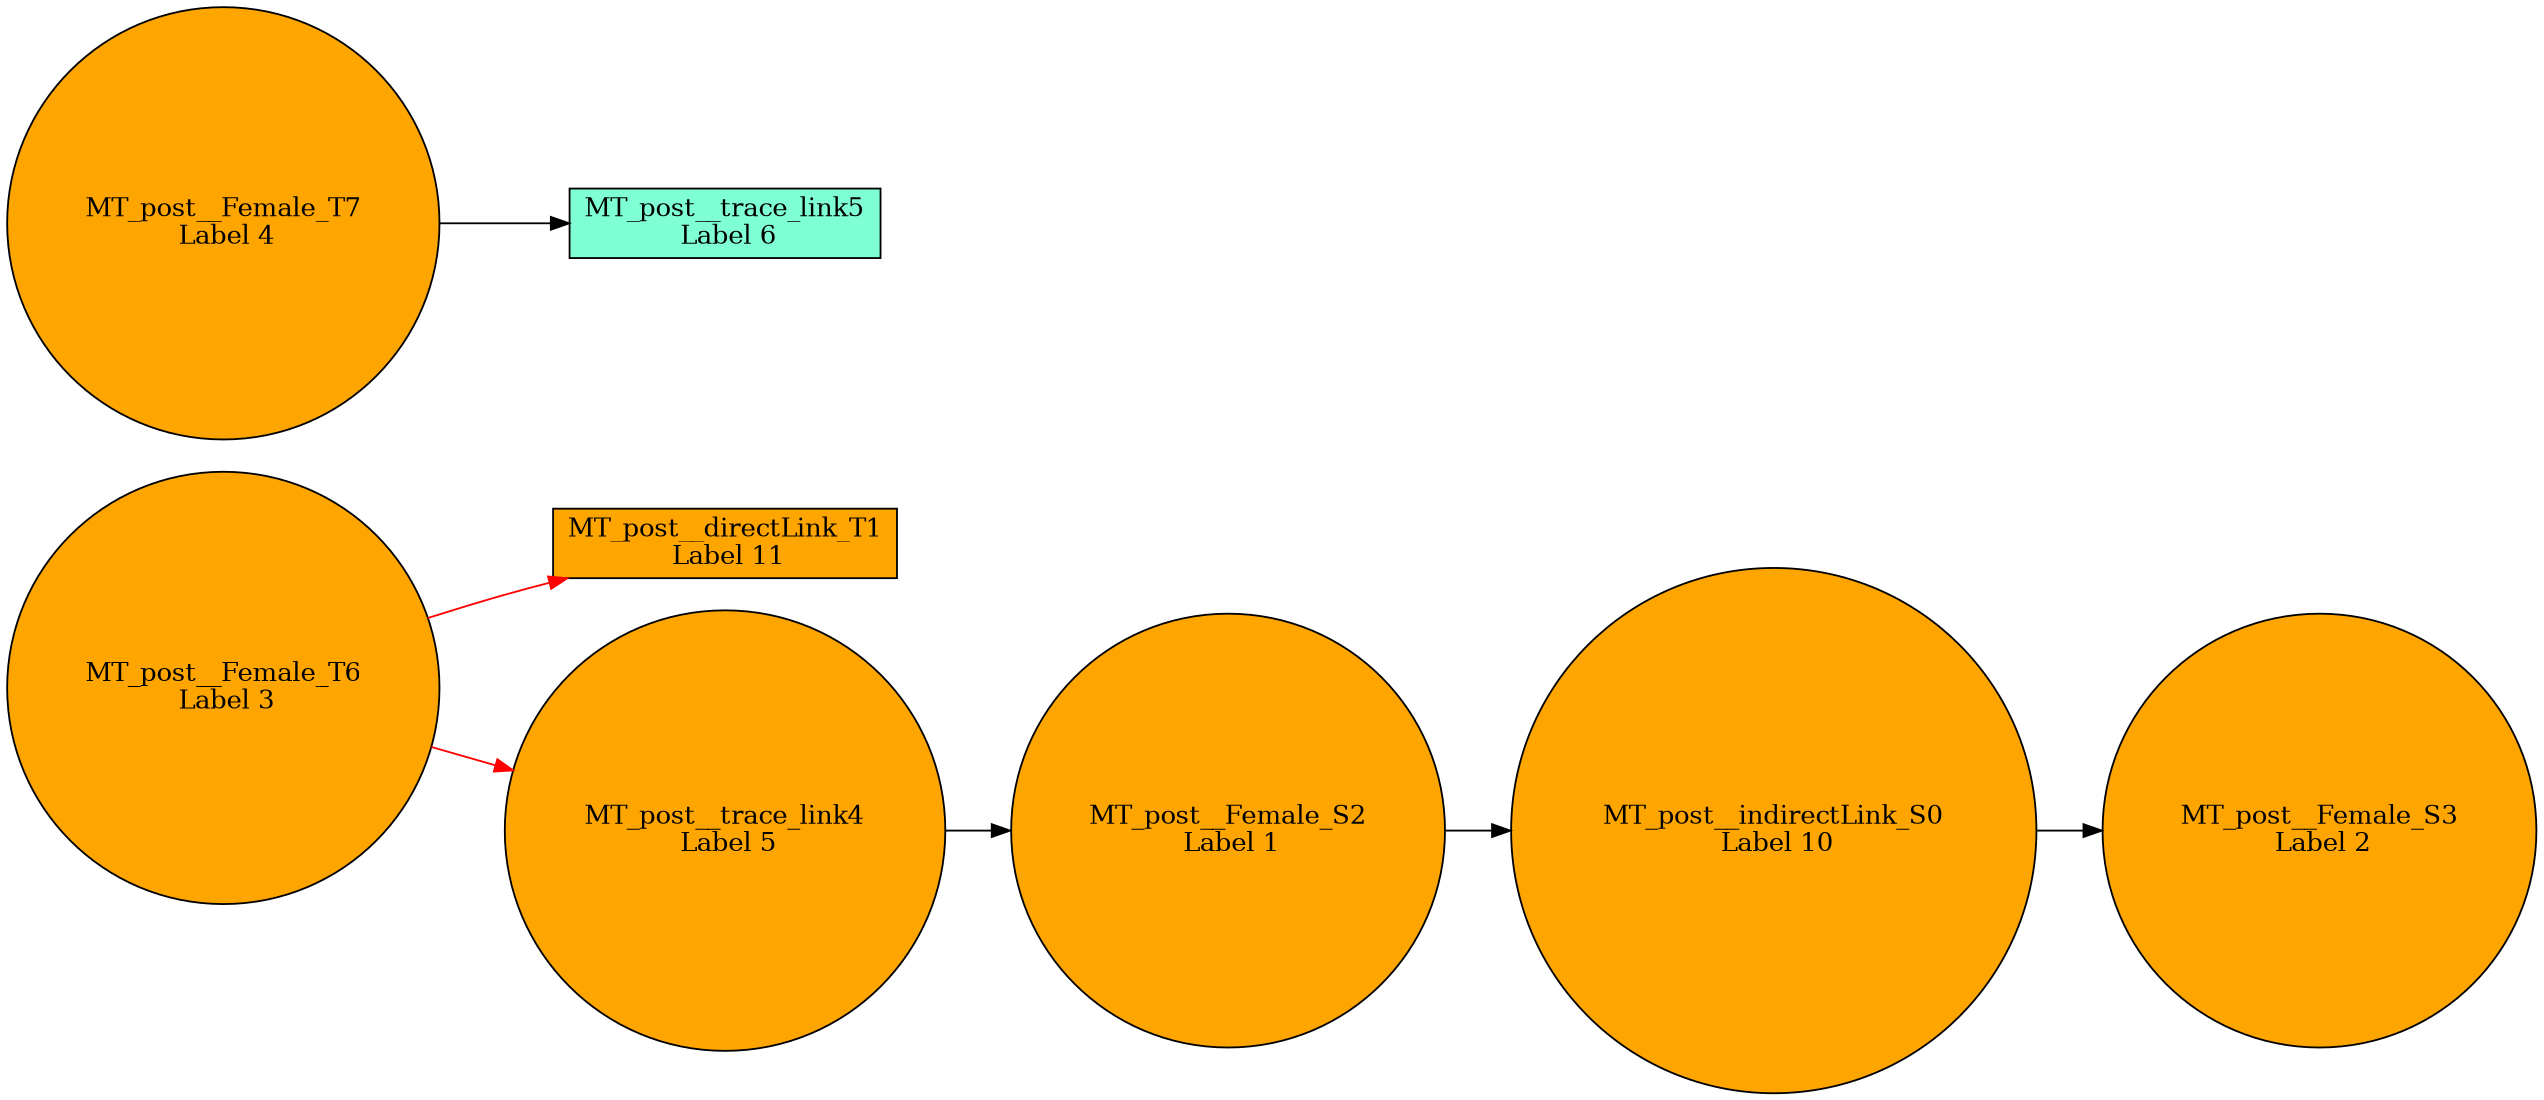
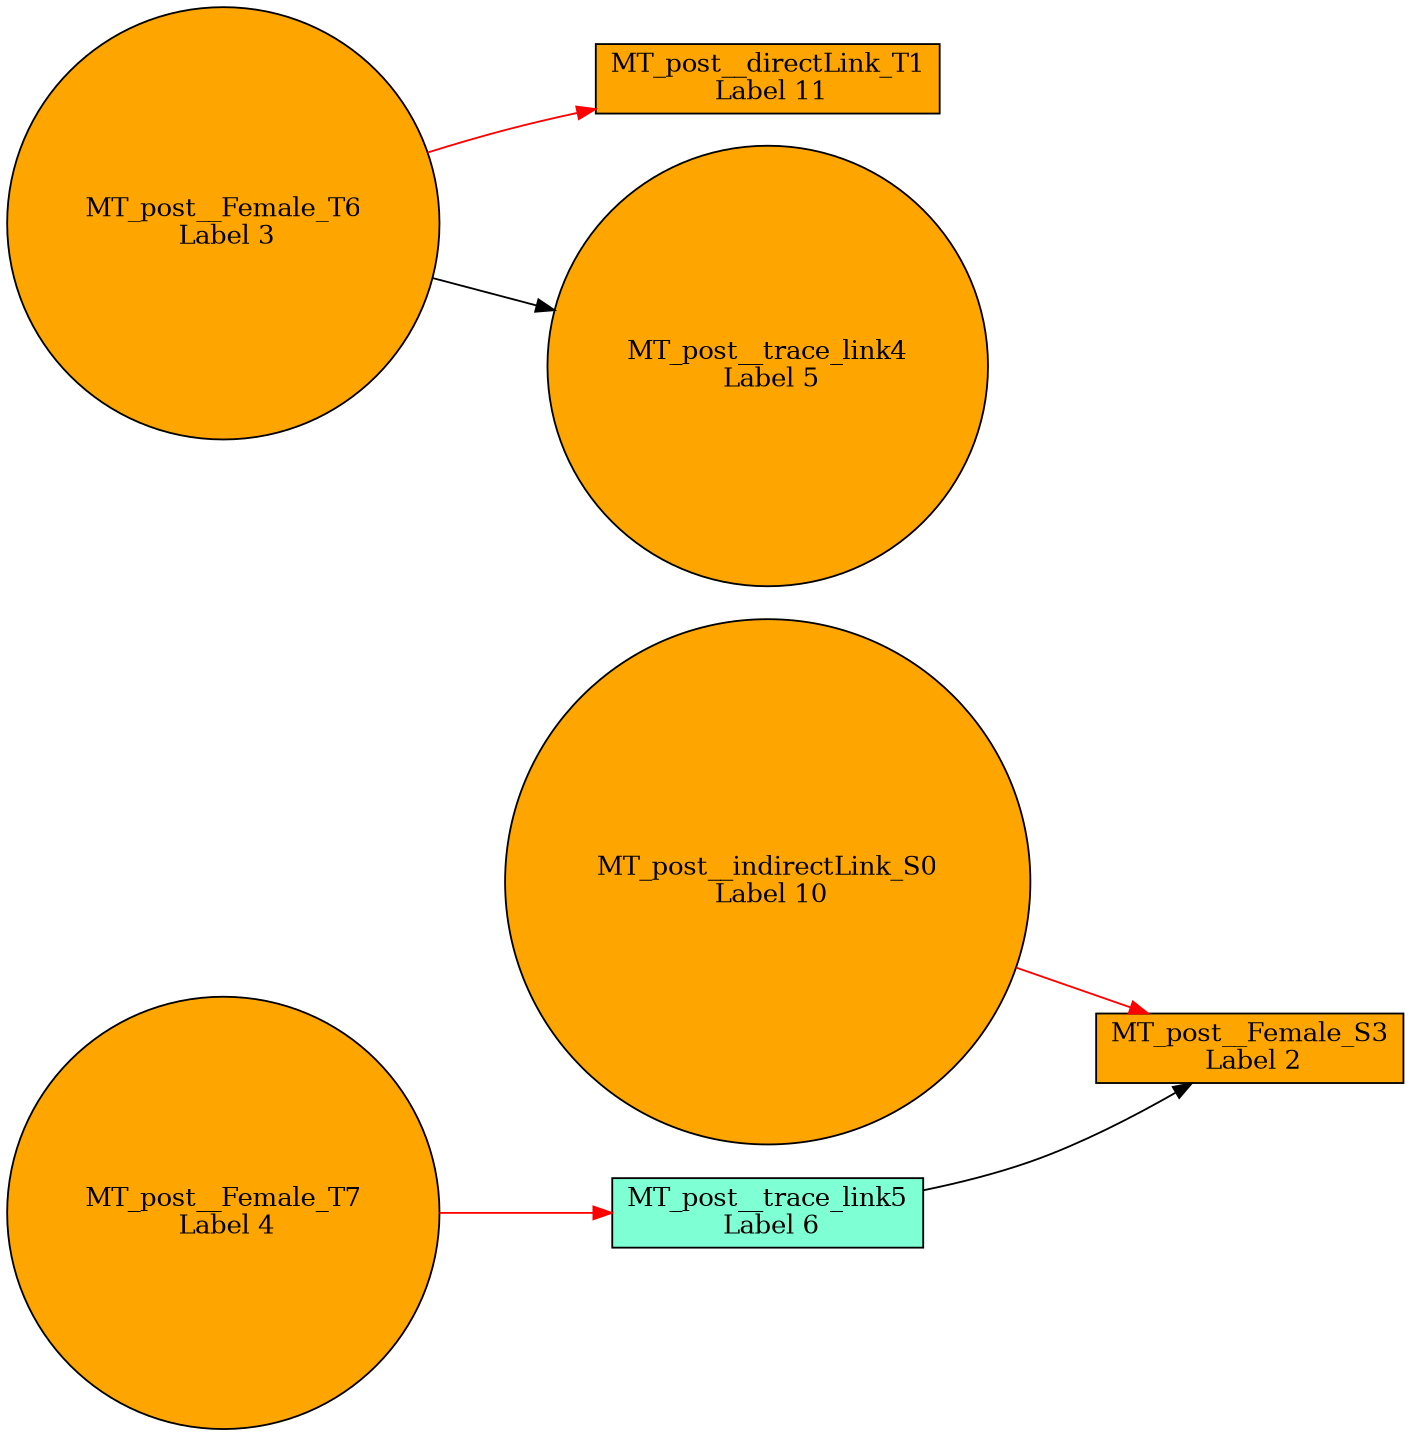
  digraph {
    rankdir=LR
    node [fillcolor=orange shape=circle style=filled]
    edge [color=black]
-   "MT_post__Female_S3\n Label 2"
+   "MT_post__Female_S3\n Label 2" [shape=box]
    "MT_post__indirectLink_S0\n Label 10"
    "MT_post__directLink_T1\n Label 11" [shape=box]
    "MT_post__trace_link5\n Label 6" [fillcolor=aquamarine shape=box]
    "MT_post__Female_T7\n Label 4"
-   "MT_post__Female_S2\n Label 1"
    "MT_post__trace_link4\n Label 5"
    "MT_post__Female_T6\n Label 3"
-   "MT_post__indirectLink_S0\n Label 10" -> "MT_post__Female_S3\n Label 2"
-   "MT_post__Female_T7\n Label 4" -> "MT_post__trace_link5\n Label 6"
-   "MT_post__Female_S2\n Label 1" -> "MT_post__indirectLink_S0\n Label 10"
-   "MT_post__trace_link4\n Label 5" -> "MT_post__Female_S2\n Label 1"
+   "MT_post__indirectLink_S0\n Label 10" -> "MT_post__Female_S3\n Label 2" [color=red]
+   "MT_post__trace_link5\n Label 6" -> "MT_post__Female_S3\n Label 2"
+   "MT_post__Female_T7\n Label 4" -> "MT_post__trace_link5\n Label 6" [color=red]
    "MT_post__Female_T6\n Label 3" -> "MT_post__directLink_T1\n Label 11" [color=red]
-   "MT_post__Female_T6\n Label 3" -> "MT_post__trace_link4\n Label 5" [color=red]
+   "MT_post__Female_T6\n Label 3" -> "MT_post__trace_link4\n Label 5"
  }
